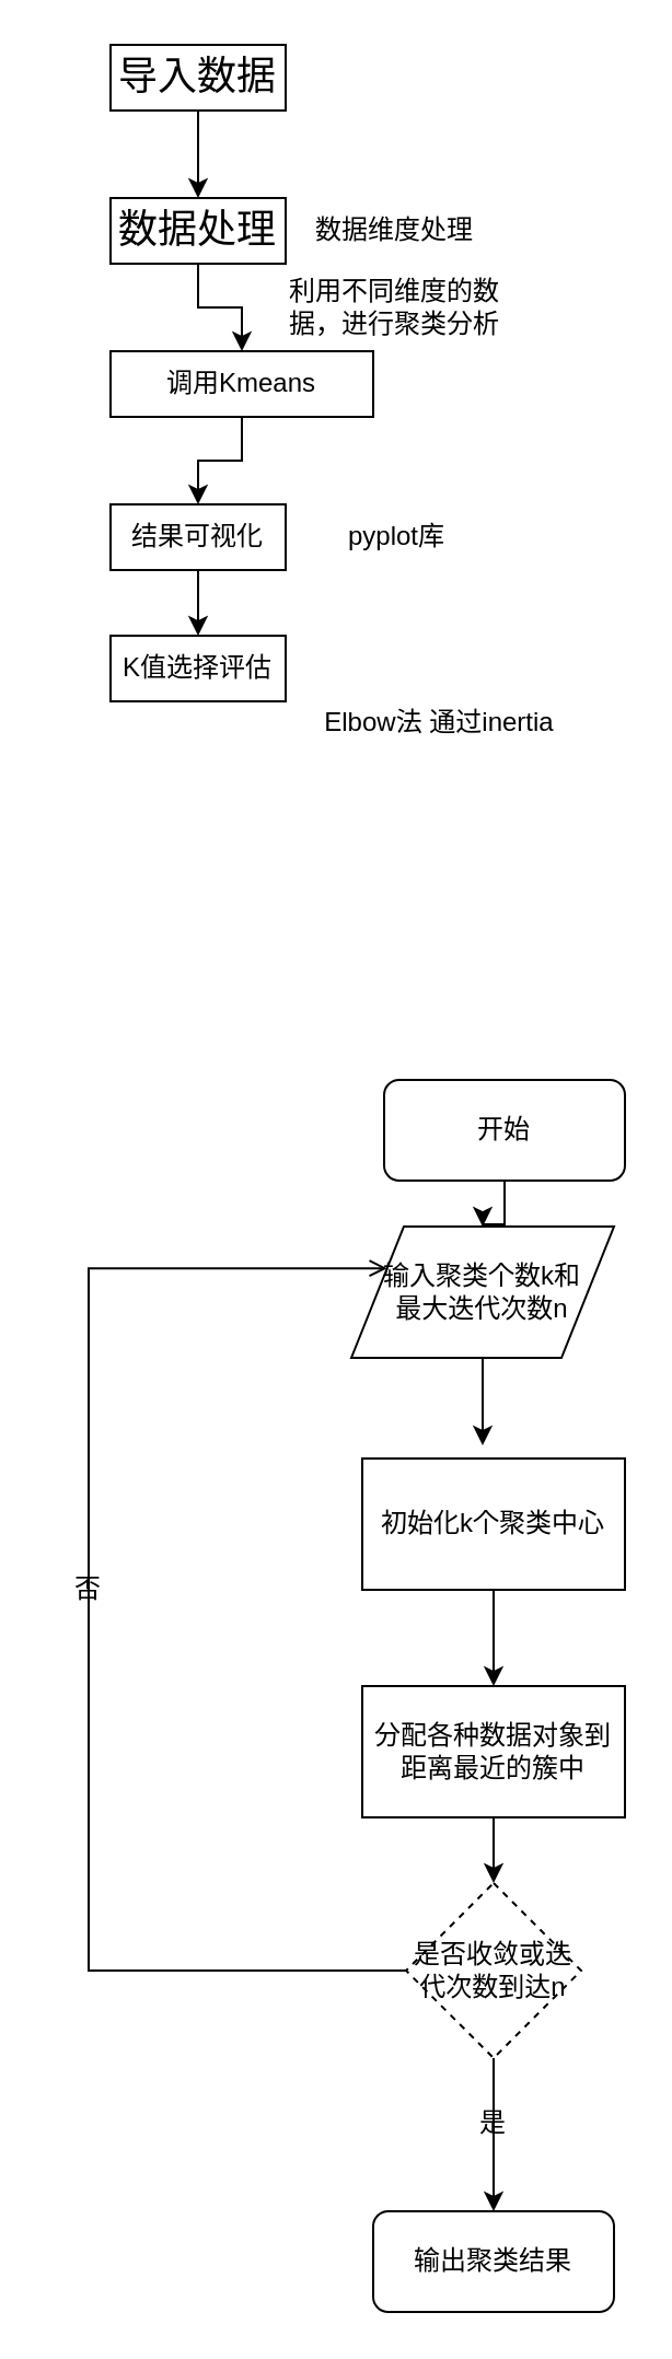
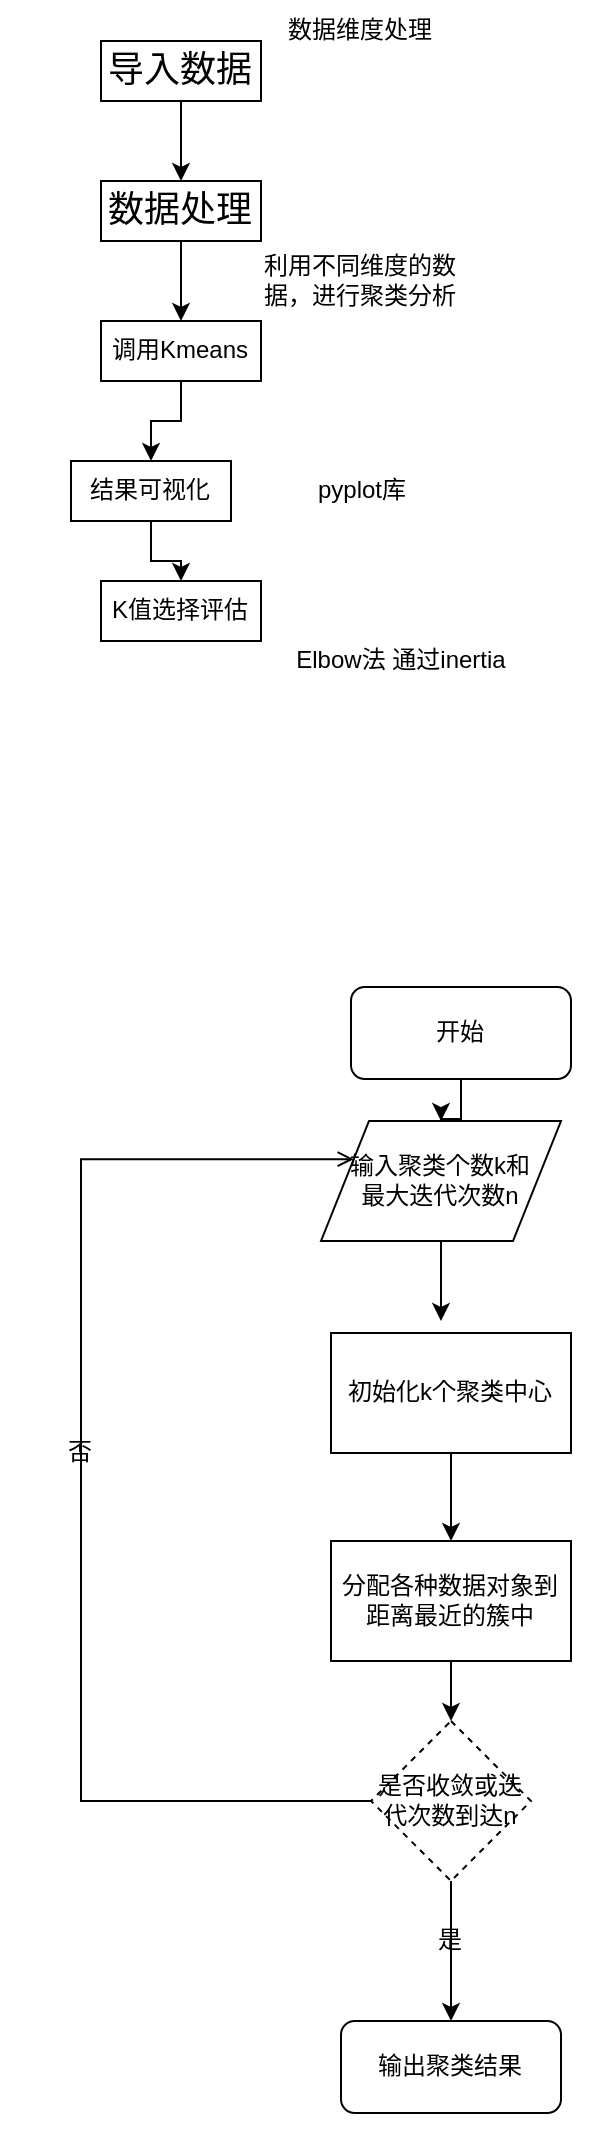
  <mxCell id="0" />
  <mxCell id="1" parent="0" />
  <mxCell id="2" style="edgeStyle=orthogonalEdgeStyle;rounded=0;orthogonalLoop=1;jettySize=auto;html=1;" edge="1" parent="1" source="3"><mxGeometry relative="1" as="geometry"><mxPoint x="90" y="90" as="targetPoint" /></mxGeometry></mxCell>
  <mxCell id="3" value="&lt;font style=&quot;font-size: 18px&quot;&gt;导入数据&lt;/font&gt;" style="rounded=0;whiteSpace=wrap;html=1;" vertex="1" parent="1"><mxGeometry x="50" y="20" width="80" height="30" as="geometry" /></mxCell>
  <mxCell id="4" style="edgeStyle=orthogonalEdgeStyle;rounded=0;orthogonalLoop=1;jettySize=auto;html=1;entryX=0.5;entryY=0;entryDx=0;entryDy=0;" edge="1" parent="1" source="5" target="8"><mxGeometry relative="1" as="geometry" /></mxCell>
  <mxCell id="5" value="&lt;font style=&quot;font-size: 18px&quot;&gt;数据处理&lt;/font&gt;" style="rounded=0;whiteSpace=wrap;html=1;" vertex="1" parent="1"><mxGeometry x="50" y="90" width="80" height="30" as="geometry" /></mxCell>
- <mxCell id="6" value="数据维度处理" style="text;html=1;strokeColor=none;fillColor=none;align=center;verticalAlign=middle;whiteSpace=wrap;rounded=0;" vertex="1" parent="1"><mxGeometry x="140" y="95" width="80" height="20" as="geometry" /></mxCell>
+ <mxCell id="6" value="数据维度处理" style="text;html=1;strokeColor=none;fillColor=none;align=center;verticalAlign=middle;whiteSpace=wrap;rounded=0;" vertex="1" parent="1"><mxGeometry x="140" y="5" width="80" height="20" as="geometry" /></mxCell>
  <mxCell id="7" style="edgeStyle=orthogonalEdgeStyle;rounded=0;orthogonalLoop=1;jettySize=auto;html=1;entryX=0.5;entryY=0;entryDx=0;entryDy=0;" edge="1" parent="1" source="8" target="10"><mxGeometry relative="1" as="geometry" /></mxCell>
- <mxCell id="8" value="&lt;font style=&quot;font-size: 12px&quot;&gt;调用Kmeans&lt;/font&gt;" style="rounded=0;whiteSpace=wrap;html=1;" vertex="1" parent="1"><mxGeometry x="50" y="160" width="120" height="30" as="geometry" /></mxCell>
+ <mxCell id="8" value="&lt;font style=&quot;font-size: 12px&quot;&gt;调用Kmeans&lt;/font&gt;" style="rounded=0;whiteSpace=wrap;html=1;" vertex="1" parent="1"><mxGeometry x="50" y="160" width="80" height="30" as="geometry" /></mxCell>
  <mxCell id="9" style="edgeStyle=orthogonalEdgeStyle;rounded=0;orthogonalLoop=1;jettySize=auto;html=1;entryX=0.5;entryY=0;entryDx=0;entryDy=0;" edge="1" parent="1" source="10" target="11"><mxGeometry relative="1" as="geometry" /></mxCell>
- <mxCell id="10" value="&lt;font style=&quot;font-size: 12px&quot;&gt;结果可视化&lt;/font&gt;" style="rounded=0;whiteSpace=wrap;html=1;" vertex="1" parent="1"><mxGeometry x="50" y="230" width="80" height="30" as="geometry" /></mxCell>
+ <mxCell id="10" value="&lt;font style=&quot;font-size: 12px&quot;&gt;结果可视化&lt;/font&gt;" style="rounded=0;whiteSpace=wrap;html=1;" vertex="1" parent="1"><mxGeometry x="35" y="230" width="80" height="30" as="geometry" /></mxCell>
  <mxCell id="11" value="K值选择评估" style="rounded=0;whiteSpace=wrap;html=1;" vertex="1" parent="1"><mxGeometry x="50" y="290" width="80" height="30" as="geometry" /></mxCell>
  <mxCell id="12" value="Elbow法 通过inertia" style="text;html=1;strokeColor=none;fillColor=none;align=center;verticalAlign=middle;whiteSpace=wrap;rounded=0;" vertex="1" parent="1"><mxGeometry x="138" y="317.5" width="125" height="25" as="geometry" /></mxCell>
  <mxCell id="13" value="利用不同维度的数据，进行聚类分析" style="text;html=1;strokeColor=none;fillColor=none;align=center;verticalAlign=middle;whiteSpace=wrap;rounded=0;" vertex="1" parent="1"><mxGeometry x="120" y="130" width="120" height="20" as="geometry" /></mxCell>
  <mxCell id="14" value="pyplot库" style="text;html=1;strokeColor=none;fillColor=none;align=center;verticalAlign=middle;whiteSpace=wrap;rounded=0;" vertex="1" parent="1"><mxGeometry x="150.5" y="235" width="60" height="20" as="geometry" /></mxCell>
  <mxCell id="15" style="edgeStyle=orthogonalEdgeStyle;rounded=0;orthogonalLoop=1;jettySize=auto;html=1;entryX=0.5;entryY=0;entryDx=0;entryDy=0;" edge="1" parent="1" source="16" target="18"><mxGeometry relative="1" as="geometry" /></mxCell>
  <mxCell id="16" value="开始" style="rounded=1;whiteSpace=wrap;html=1;" vertex="1" parent="1"><mxGeometry x="175" y="493" width="110" height="46" as="geometry" /></mxCell>
  <mxCell id="17" style="edgeStyle=orthogonalEdgeStyle;rounded=0;orthogonalLoop=1;jettySize=auto;html=1;" edge="1" parent="1" source="18"><mxGeometry relative="1" as="geometry"><mxPoint x="220" y="660" as="targetPoint" /></mxGeometry></mxCell>
  <mxCell id="18" value="输入聚类个数k和&lt;br&gt;最大迭代次数n" style="shape=parallelogram;perimeter=parallelogramPerimeter;whiteSpace=wrap;html=1;" vertex="1" parent="1"><mxGeometry x="160" y="560" width="120" height="60" as="geometry" /></mxCell>
  <mxCell id="19" style="edgeStyle=orthogonalEdgeStyle;rounded=0;orthogonalLoop=1;jettySize=auto;html=1;entryX=0.5;entryY=0;entryDx=0;entryDy=0;" edge="1" parent="1" source="20" target="22"><mxGeometry relative="1" as="geometry" /></mxCell>
  <mxCell id="20" value="初始化k个聚类中心" style="rounded=0;whiteSpace=wrap;html=1;" vertex="1" parent="1"><mxGeometry x="165" y="666" width="120" height="60" as="geometry" /></mxCell>
  <mxCell id="21" style="edgeStyle=orthogonalEdgeStyle;rounded=0;orthogonalLoop=1;jettySize=auto;html=1;entryX=0.5;entryY=0;entryDx=0;entryDy=0;" edge="1" parent="1" source="22" target="25"><mxGeometry relative="1" as="geometry" /></mxCell>
  <mxCell id="22" value="分配各种数据对象到距离最近的簇中" style="rounded=0;whiteSpace=wrap;html=1;" vertex="1" parent="1"><mxGeometry x="165" y="770" width="120" height="60" as="geometry" /></mxCell>
  <mxCell id="23" style="edgeStyle=orthogonalEdgeStyle;rounded=0;orthogonalLoop=1;jettySize=auto;html=1;entryX=0.5;entryY=0;entryDx=0;entryDy=0;" edge="1" parent="1" source="25" target="26"><mxGeometry relative="1" as="geometry" /></mxCell>
  <mxCell id="24" style="edgeStyle=orthogonalEdgeStyle;rounded=0;orthogonalLoop=1;jettySize=auto;html=1;entryX=0;entryY=0.25;entryDx=0;entryDy=0;endArrow=open;" edge="1" parent="1" source="25" target="18"><mxGeometry relative="1" as="geometry"><Array as="points"><mxPoint x="40" y="900" /><mxPoint x="40" y="579" /></Array></mxGeometry></mxCell>
  <mxCell id="25" value="是否收敛或迭代次数到达n" style="rhombus;whiteSpace=wrap;html=1;dashed=1;" vertex="1" parent="1"><mxGeometry x="185" y="860" width="80" height="80" as="geometry" /></mxCell>
  <mxCell id="26" value="输出聚类结果" style="rounded=1;whiteSpace=wrap;html=1;" vertex="1" parent="1"><mxGeometry x="170" y="1010" width="110" height="46" as="geometry" /></mxCell>
  <mxCell id="27" value="是" style="text;html=1;strokeColor=none;fillColor=none;align=center;verticalAlign=middle;whiteSpace=wrap;rounded=0;" vertex="1" parent="1"><mxGeometry x="205" y="960" width="40" height="20" as="geometry" /></mxCell>
  <mxCell id="28" value="否" style="text;html=1;strokeColor=none;fillColor=none;align=center;verticalAlign=middle;whiteSpace=wrap;rounded=0;" vertex="1" parent="1"><mxGeometry x="20" y="716" width="40" height="20" as="geometry" /></mxCell>
